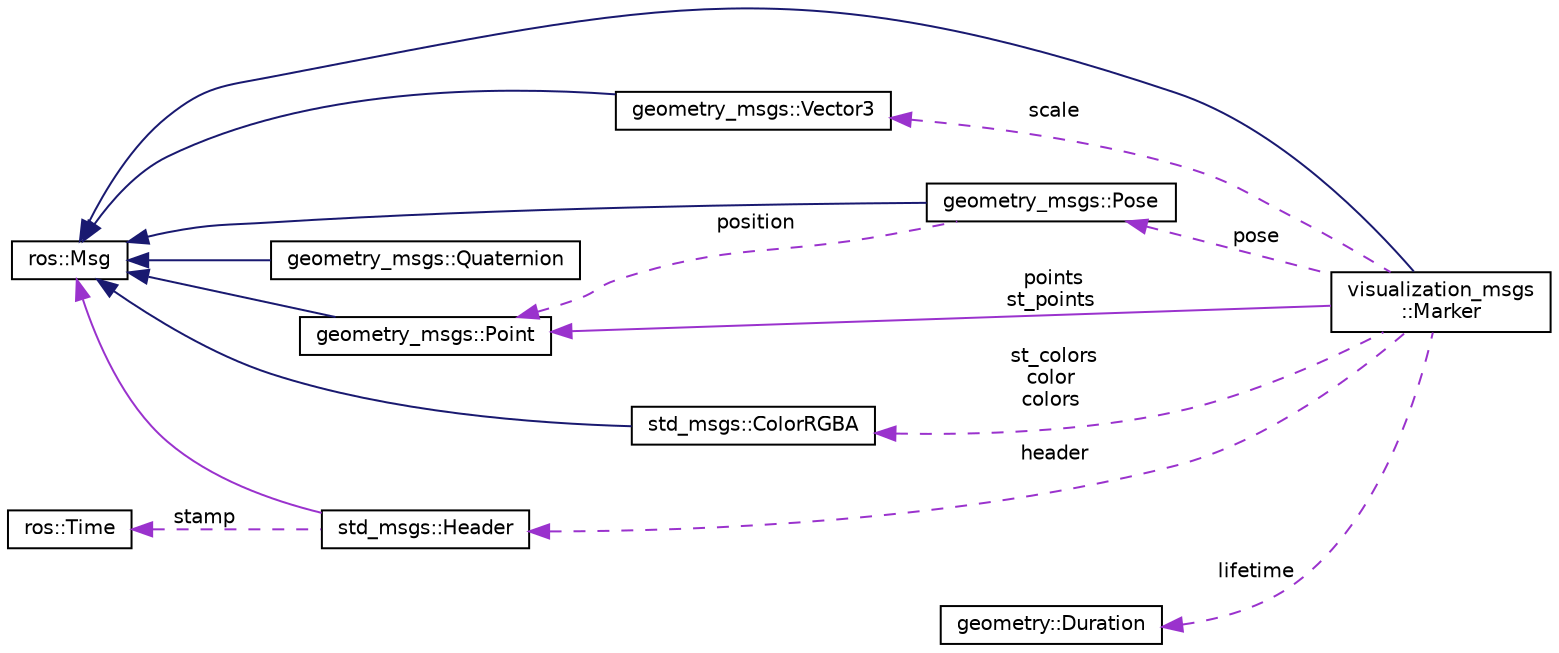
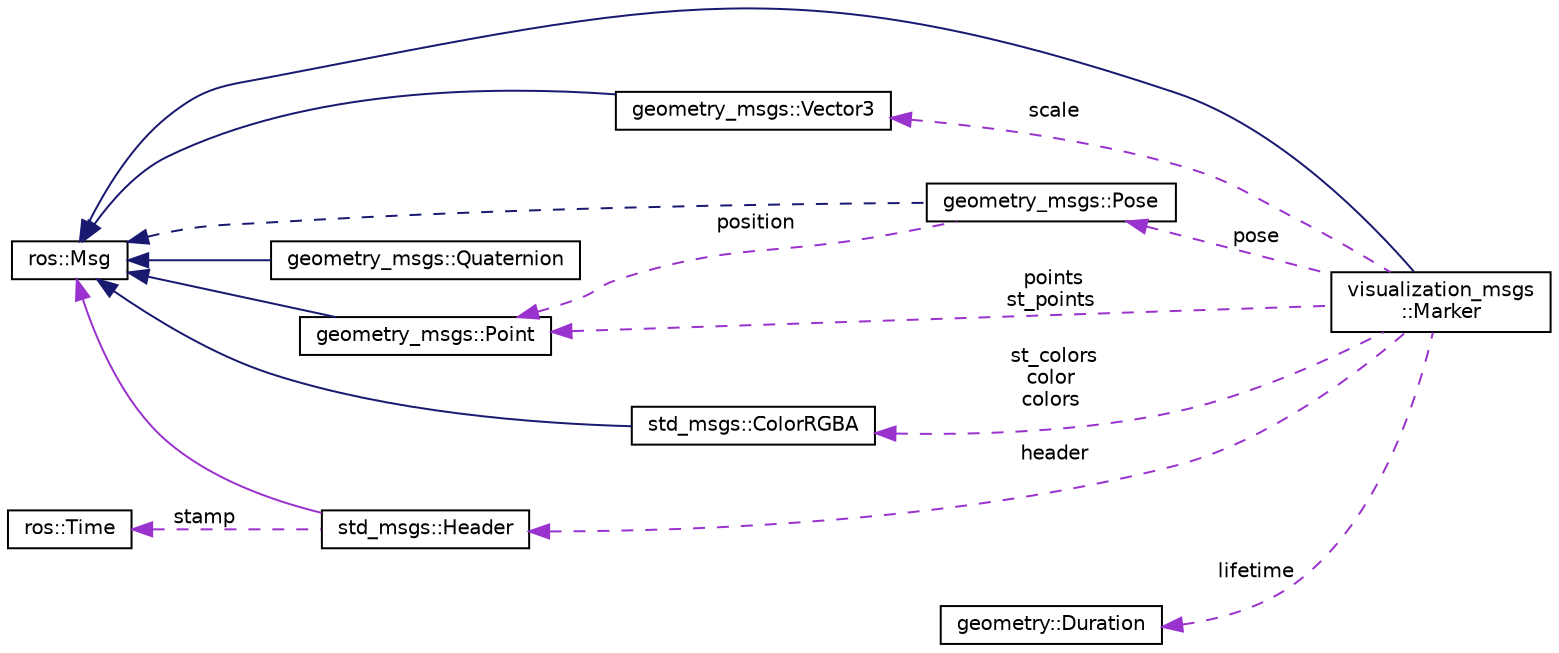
  digraph {
    rankdir=LR
    node [color=black fillcolor=white fontname=Helvetica fontsize=10 shape=record style=filled]
    edge [color=darkorchid3 dir=back fontname=Helvetica fontsize=10 labelfontname=Helvetica labelfontsize=10 style=dashed]
    n1 [height=0.2 label="ros::Msg" width=0.4]
    n2 [height=0.2 label="visualization_msgs\l::Marker" width=0.4]
    n3 [height=0.2 label="geometry_msgs::Vector3" width=0.4]
    n4 [height=0.2 label="geometry_msgs::Pose" width=0.4]
    n5 [height=0.2 label="geometry_msgs::Quaternion" width=0.4]
    n6 [height=0.2 label="geometry_msgs::Point" width=0.4]
    n7 [height=0.2 label="std_msgs::ColorRGBA" width=0.4]
    n8 [height=0.2 label="std_msgs::Header" width=0.4]
    n9 [height=0.2 label="geometry::Duration" width=0.4]
    n10 [height=0.2 label="ros::Time" width=0.4]
    n1 -> n2 [color=midnightblue style=solid]
    n1 -> n3 [color=midnightblue style=solid]
-   n1 -> n4 [color=midnightblue style=solid]
+   n1 -> n4 [color=midnightblue]
    n1 -> n5 [color=midnightblue style=solid]
    n1 -> n6 [color=midnightblue style=solid]
    n1 -> n7 [color=midnightblue style=solid]
    n1 -> n8 [style=solid]
    n3 -> n2 [label=" scale"]
    n4 -> n2 [label=" pose"]
-   n6 -> n2 [label=" points\nst_points" style=solid]
+   n6 -> n2 [label=" points\nst_points"]
    n6 -> n4 [label=" position"]
    n7 -> n2 [label=" st_colors\ncolor\ncolors"]
    n8 -> n2 [label=" header"]
    n9 -> n2 [label=" lifetime"]
    n10 -> n8 [label=" stamp"]
  }
